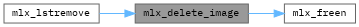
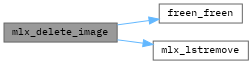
  digraph {
    fontname="IBM Plex Mono"
    rankdir=LR
    node [color=grey40 fillcolor=white fontname="IBM Plex Mono" fontsize=10 shape=box style=filled]
    edge [color=steelblue1 fontname="IBM Plex Mono" fontsize=10 labelfontname=Helvetica labelfontsize=10 style=solid]
    n1 [color=gray40 fillcolor=grey60 fontcolor=black height=0.2 label=mlx_delete_image width=0.4]
-   n2 [height=0.2 label=mlx_freen width=0.4]
+   n2 [height=0.2 label=freen_freen width=0.4]
    n3 [height=0.2 label=mlx_lstremove width=0.4]
    n1 -> n2
-   n3 -> n1
+   n1 -> n3
  }
